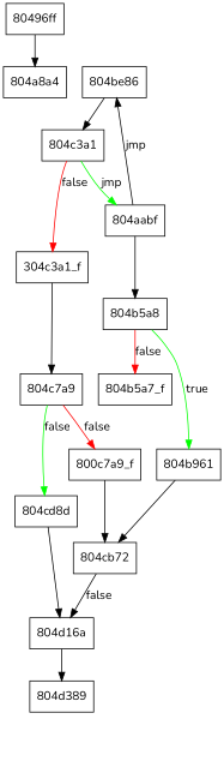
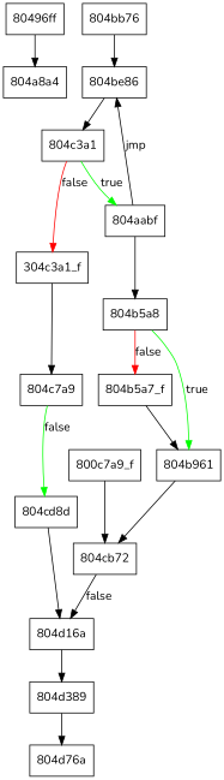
  digraph {
    fontname=Nunito
    node [fontname=Nunito shape=box]
    edge [fontname=Nunito]
    n1 [label="80496ff"]
    n2 [label="804a8a4"]
    n3 [label="804be86"]
    n4 [label="804c3a1"]
    n5 [label="804aabf"]
    n6 [label="804b5a8"]
    n7 [label="804b961"]
    n8 [label="804b5a7_f"]
    n9 [label="304c3a1_f"]
    n10 [label="804c7a9"]
    n11 [label="800c7a9_f"]
    n12 [label="804cd8d"]
    n13 [label="804cb72"]
    n14 [label="804d16a"]
    n15 [label="804d389"]
+   n16 [label="804d76a"]
+   n17 [label="804bb76"]
    n1 -> n2
    n3 -> n4
-   n4 -> n5 [color=green label=jmp]
+   n4 -> n5 [color=green label=true]
    n4 -> n9 [color=red label=false]
    n5 -> n3 [label=jmp]
    n5 -> n6
    n6 -> n7 [color=green label=true]
    n6 -> n8 [color=red label=false]
    n7 -> n13
+   n8 -> n7
    n9 -> n10
-   n10 -> n11 [color=red label=false]
    n10 -> n12 [color=green label=false]
    n11 -> n13
    n12 -> n14
    n13 -> n14 [label=false]
    n14 -> n15
+   n15 -> n16
+   n17 -> n3
  }
